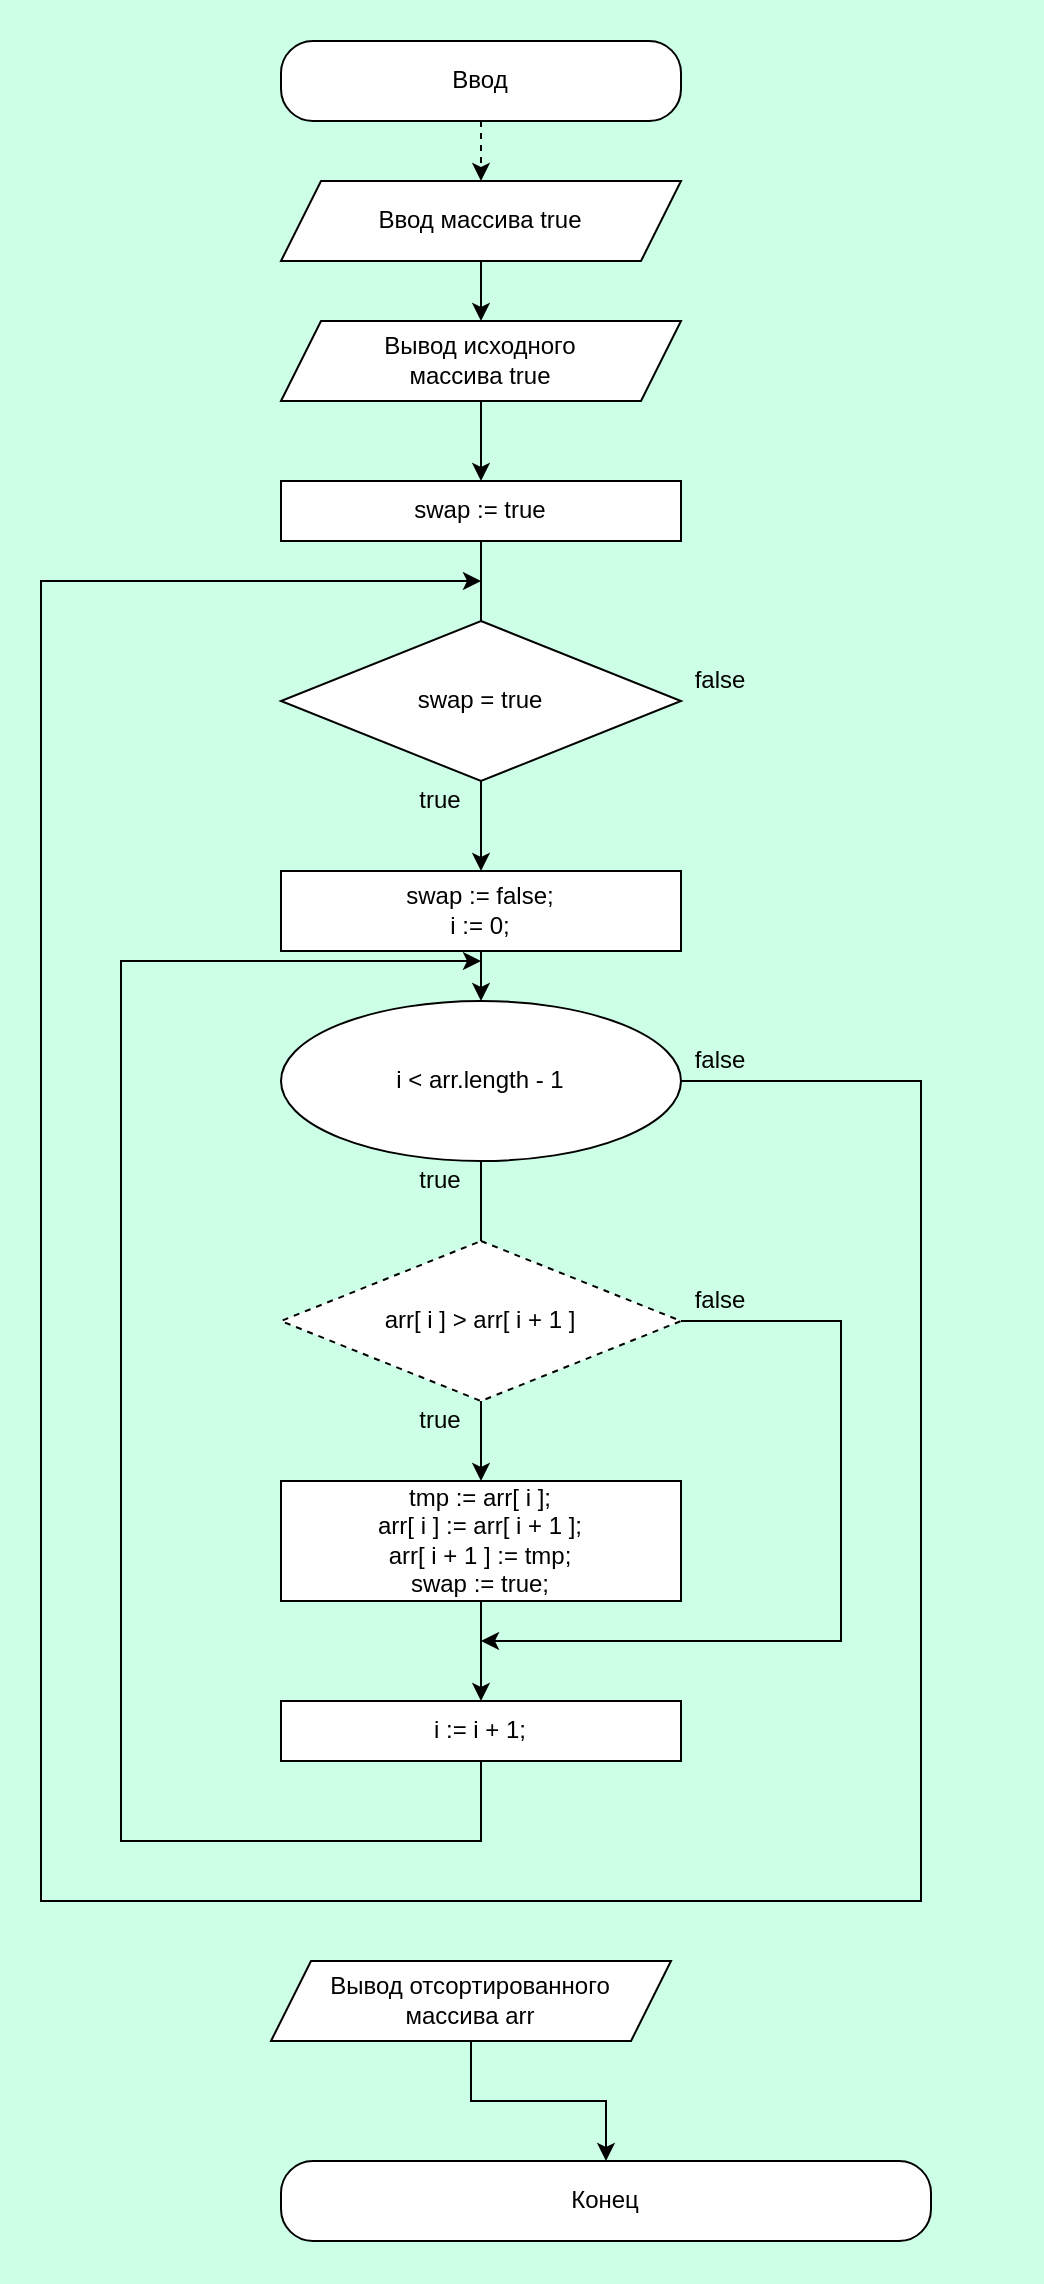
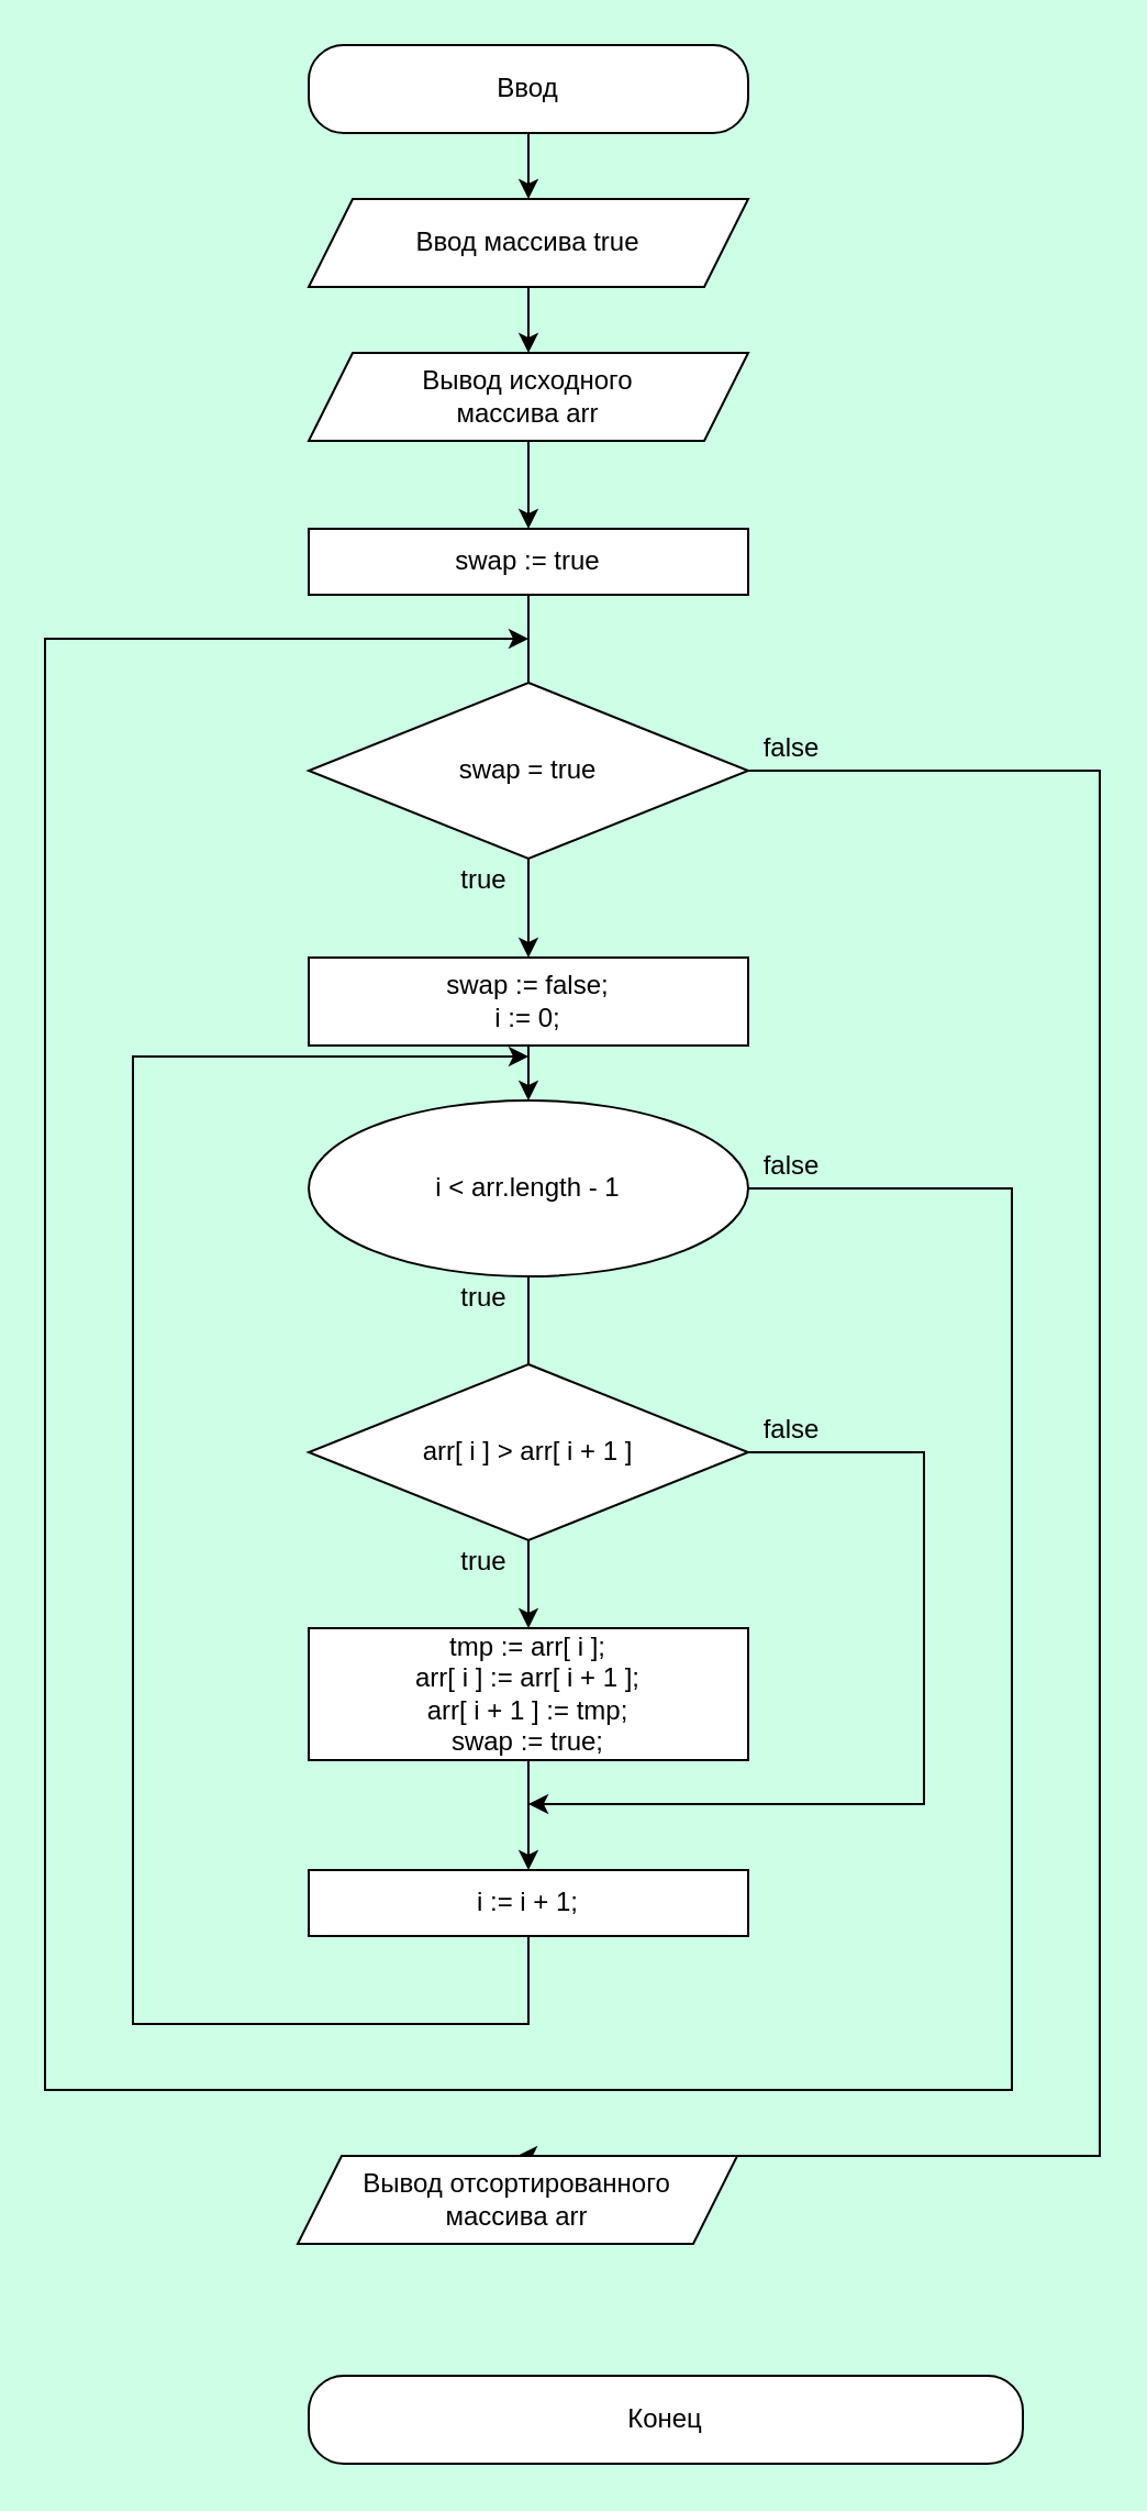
  <mxCell id="0" />
  <mxCell id="1" parent="0" />
  <mxCell id="2" style="edgeStyle=orthogonalEdgeStyle;rounded=0;orthogonalLoop=1;jettySize=auto;html=1;exitX=0.5;exitY=1;exitDx=0;exitDy=0;entryX=0.5;entryY=0;entryDx=0;entryDy=0;endArrow=none;" edge="1" parent="1" source="3" target="10"><mxGeometry relative="1" as="geometry" /></mxCell>
  <mxCell id="3" value="swap := true" style="rounded=0;whiteSpace=wrap;html=1;" vertex="1" parent="1"><mxGeometry x="140" y="240" width="200" height="30" as="geometry" /></mxCell>
- <mxCell id="4" style="edgeStyle=orthogonalEdgeStyle;rounded=0;orthogonalLoop=1;jettySize=auto;html=1;exitX=0.5;exitY=1;exitDx=0;exitDy=0;entryX=0.5;entryY=0;entryDx=0;entryDy=0;dashed=1;" edge="1" parent="1" source="5" target="7"><mxGeometry relative="1" as="geometry" /></mxCell>
+ <mxCell id="4" style="edgeStyle=orthogonalEdgeStyle;rounded=0;orthogonalLoop=1;jettySize=auto;html=1;exitX=0.5;exitY=1;exitDx=0;exitDy=0;entryX=0.5;entryY=0;entryDx=0;entryDy=0;" edge="1" parent="1" source="5" target="7"><mxGeometry relative="1" as="geometry" /></mxCell>
  <mxCell id="5" value="Ввод" style="rounded=1;whiteSpace=wrap;html=1;arcSize=40;" vertex="1" parent="1"><mxGeometry x="140" y="20" width="200" height="40" as="geometry" /></mxCell>
  <mxCell id="6" style="edgeStyle=orthogonalEdgeStyle;rounded=0;orthogonalLoop=1;jettySize=auto;html=1;exitX=0.5;exitY=1;exitDx=0;exitDy=0;entryX=0.5;entryY=0;entryDx=0;entryDy=0;" edge="1" parent="1" source="7" target="33"><mxGeometry relative="1" as="geometry" /></mxCell>
  <mxCell id="7" value="Ввод массива true" style="shape=parallelogram;perimeter=parallelogramPerimeter;whiteSpace=wrap;html=1;fixedSize=1;" vertex="1" parent="1"><mxGeometry x="140" y="90" width="200" height="40" as="geometry" /></mxCell>
+ <mxCell id="8" style="edgeStyle=orthogonalEdgeStyle;rounded=0;orthogonalLoop=1;jettySize=auto;html=1;exitX=1;exitY=0.5;exitDx=0;exitDy=0;entryX=0.5;entryY=0;entryDx=0;entryDy=0;" edge="1" parent="1" source="10" target="31"><mxGeometry relative="1" as="geometry"><mxPoint x="240" y="1020" as="targetPoint" /><Array as="points"><mxPoint x="500" y="350" /><mxPoint x="500" y="980" /><mxPoint x="240" y="980" /></Array></mxGeometry></mxCell>
  <mxCell id="9" style="edgeStyle=orthogonalEdgeStyle;rounded=0;orthogonalLoop=1;jettySize=auto;html=1;exitX=0.5;exitY=1;exitDx=0;exitDy=0;entryX=0.5;entryY=0;entryDx=0;entryDy=0;" edge="1" parent="1" source="10" target="19"><mxGeometry relative="1" as="geometry" /></mxCell>
  <mxCell id="10" value="swap = true" style="rhombus;whiteSpace=wrap;html=1;" vertex="1" parent="1"><mxGeometry x="140" y="310" width="200" height="80" as="geometry" /></mxCell>
  <mxCell id="11" value="Конец" style="rounded=1;whiteSpace=wrap;html=1;arcSize=40;" vertex="1" parent="1"><mxGeometry x="140" y="1080" width="325" height="40" as="geometry" /></mxCell>
  <mxCell id="12" value="false" style="text;html=1;strokeColor=none;fillColor=none;align=center;verticalAlign=middle;whiteSpace=wrap;rounded=0;" vertex="1" parent="1"><mxGeometry x="340" y="330" width="40" height="20" as="geometry" /></mxCell>
  <mxCell id="13" style="edgeStyle=orthogonalEdgeStyle;rounded=0;orthogonalLoop=1;jettySize=auto;html=1;exitX=1;exitY=0.5;exitDx=0;exitDy=0;" edge="1" parent="1" source="15"><mxGeometry relative="1" as="geometry"><mxPoint x="240" y="290" as="targetPoint" /><Array as="points"><mxPoint x="460" y="540" /><mxPoint x="460" y="950" /><mxPoint x="20" y="950" /><mxPoint x="20" y="290" /></Array></mxGeometry></mxCell>
  <mxCell id="14" style="edgeStyle=orthogonalEdgeStyle;rounded=0;orthogonalLoop=1;jettySize=auto;html=1;exitX=0.5;exitY=1;exitDx=0;exitDy=0;entryX=0.5;entryY=0;entryDx=0;entryDy=0;endArrow=none;" edge="1" parent="1" source="15" target="25"><mxGeometry relative="1" as="geometry" /></mxCell>
  <mxCell id="15" value="i &amp;lt; arr.length - 1" style="ellipse;whiteSpace=wrap;html=1;" vertex="1" parent="1"><mxGeometry x="140" y="500" width="200" height="80" as="geometry" /></mxCell>
  <mxCell id="16" style="edgeStyle=orthogonalEdgeStyle;rounded=0;orthogonalLoop=1;jettySize=auto;html=1;exitX=0.5;exitY=1;exitDx=0;exitDy=0;" edge="1" parent="1" source="17"><mxGeometry relative="1" as="geometry"><mxPoint x="240" y="480" as="targetPoint" /><Array as="points"><mxPoint x="240" y="920" /><mxPoint x="60" y="920" /><mxPoint x="60" y="480" /></Array></mxGeometry></mxCell>
  <mxCell id="17" value="i := i + 1;" style="rounded=0;whiteSpace=wrap;html=1;" vertex="1" parent="1"><mxGeometry x="140" y="850" width="200" height="30" as="geometry" /></mxCell>
  <mxCell id="18" style="edgeStyle=orthogonalEdgeStyle;rounded=0;orthogonalLoop=1;jettySize=auto;html=1;exitX=0.5;exitY=1;exitDx=0;exitDy=0;entryX=0.5;entryY=0;entryDx=0;entryDy=0;" edge="1" parent="1" source="19" target="15"><mxGeometry relative="1" as="geometry" /></mxCell>
  <mxCell id="19" value="swap := false;&lt;br&gt;i := 0;" style="rounded=0;whiteSpace=wrap;html=1;" vertex="1" parent="1"><mxGeometry x="140" y="435" width="200" height="40" as="geometry" /></mxCell>
  <mxCell id="20" value="true" style="text;html=1;strokeColor=none;fillColor=none;align=center;verticalAlign=middle;whiteSpace=wrap;rounded=0;" vertex="1" parent="1"><mxGeometry x="200" y="390" width="40" height="20" as="geometry" /></mxCell>
  <mxCell id="21" value="true" style="text;html=1;strokeColor=none;fillColor=none;align=center;verticalAlign=middle;whiteSpace=wrap;rounded=0;" vertex="1" parent="1"><mxGeometry x="200" y="580" width="40" height="20" as="geometry" /></mxCell>
  <mxCell id="22" value="false" style="text;html=1;strokeColor=none;fillColor=none;align=center;verticalAlign=middle;whiteSpace=wrap;rounded=0;" vertex="1" parent="1"><mxGeometry x="340" y="520" width="40" height="20" as="geometry" /></mxCell>
  <mxCell id="23" style="edgeStyle=orthogonalEdgeStyle;rounded=0;orthogonalLoop=1;jettySize=auto;html=1;exitX=1;exitY=0.5;exitDx=0;exitDy=0;" edge="1" parent="1" source="25"><mxGeometry relative="1" as="geometry"><mxPoint x="240" y="820" as="targetPoint" /><Array as="points"><mxPoint x="420" y="660" /><mxPoint x="420" y="820" /><mxPoint x="240" y="820" /></Array></mxGeometry></mxCell>
  <mxCell id="24" style="edgeStyle=orthogonalEdgeStyle;rounded=0;orthogonalLoop=1;jettySize=auto;html=1;exitX=0.5;exitY=1;exitDx=0;exitDy=0;entryX=0.5;entryY=0;entryDx=0;entryDy=0;" edge="1" parent="1" source="25" target="29"><mxGeometry relative="1" as="geometry" /></mxCell>
- <mxCell id="25" value="arr[ i ] &amp;gt; arr[ i + 1 ]" style="rhombus;whiteSpace=wrap;html=1;dashed=1;" vertex="1" parent="1"><mxGeometry x="140" y="620" width="200" height="80" as="geometry" /></mxCell>
+ <mxCell id="25" value="arr[ i ] &amp;gt; arr[ i + 1 ]" style="rhombus;whiteSpace=wrap;html=1;" vertex="1" parent="1"><mxGeometry x="140" y="620" width="200" height="80" as="geometry" /></mxCell>
  <mxCell id="26" value="false" style="text;html=1;strokeColor=none;fillColor=none;align=center;verticalAlign=middle;whiteSpace=wrap;rounded=0;" vertex="1" parent="1"><mxGeometry x="340" y="640" width="40" height="20" as="geometry" /></mxCell>
  <mxCell id="27" value="true" style="text;html=1;strokeColor=none;fillColor=none;align=center;verticalAlign=middle;whiteSpace=wrap;rounded=0;" vertex="1" parent="1"><mxGeometry x="200" y="700" width="40" height="20" as="geometry" /></mxCell>
  <mxCell id="28" style="edgeStyle=orthogonalEdgeStyle;rounded=0;orthogonalLoop=1;jettySize=auto;html=1;exitX=0.5;exitY=1;exitDx=0;exitDy=0;entryX=0.5;entryY=0;entryDx=0;entryDy=0;" edge="1" parent="1" source="29" target="17"><mxGeometry relative="1" as="geometry" /></mxCell>
  <mxCell id="29" value="tmp := arr[ i ];&lt;br&gt;arr[ i ] := arr[ i + 1 ];&lt;br&gt;arr[ i + 1 ] := tmp;&lt;br&gt;swap := true;" style="rounded=0;whiteSpace=wrap;html=1;" vertex="1" parent="1"><mxGeometry x="140" y="740" width="200" height="60" as="geometry" /></mxCell>
- <mxCell id="30" style="edgeStyle=orthogonalEdgeStyle;rounded=0;orthogonalLoop=1;jettySize=auto;html=1;exitX=0.5;exitY=1;exitDx=0;exitDy=0;entryX=0.5;entryY=0;entryDx=0;entryDy=0;" edge="1" parent="1" source="31" target="11"><mxGeometry relative="1" as="geometry" /></mxCell>
  <mxCell id="31" value="Вывод отсортированного&lt;br&gt;массива arr" style="shape=parallelogram;perimeter=parallelogramPerimeter;whiteSpace=wrap;html=1;fixedSize=1;" vertex="1" parent="1"><mxGeometry x="135" y="980" width="200" height="40" as="geometry" /></mxCell>
  <mxCell id="32" style="edgeStyle=orthogonalEdgeStyle;rounded=0;orthogonalLoop=1;jettySize=auto;html=1;exitX=0.5;exitY=1;exitDx=0;exitDy=0;entryX=0.5;entryY=0;entryDx=0;entryDy=0;" edge="1" parent="1" source="33" target="3"><mxGeometry relative="1" as="geometry" /></mxCell>
- <mxCell id="33" value="Вывод исходного&lt;br&gt;массива true" style="shape=parallelogram;perimeter=parallelogramPerimeter;whiteSpace=wrap;html=1;fixedSize=1;" vertex="1" parent="1"><mxGeometry x="140" y="160" width="200" height="40" as="geometry" /></mxCell>
+ <mxCell id="33" value="Вывод исходного&lt;br&gt;массива arr" style="shape=parallelogram;perimeter=parallelogramPerimeter;whiteSpace=wrap;html=1;fixedSize=1;" vertex="1" parent="1"><mxGeometry x="140" y="160" width="200" height="40" as="geometry" /></mxCell>
